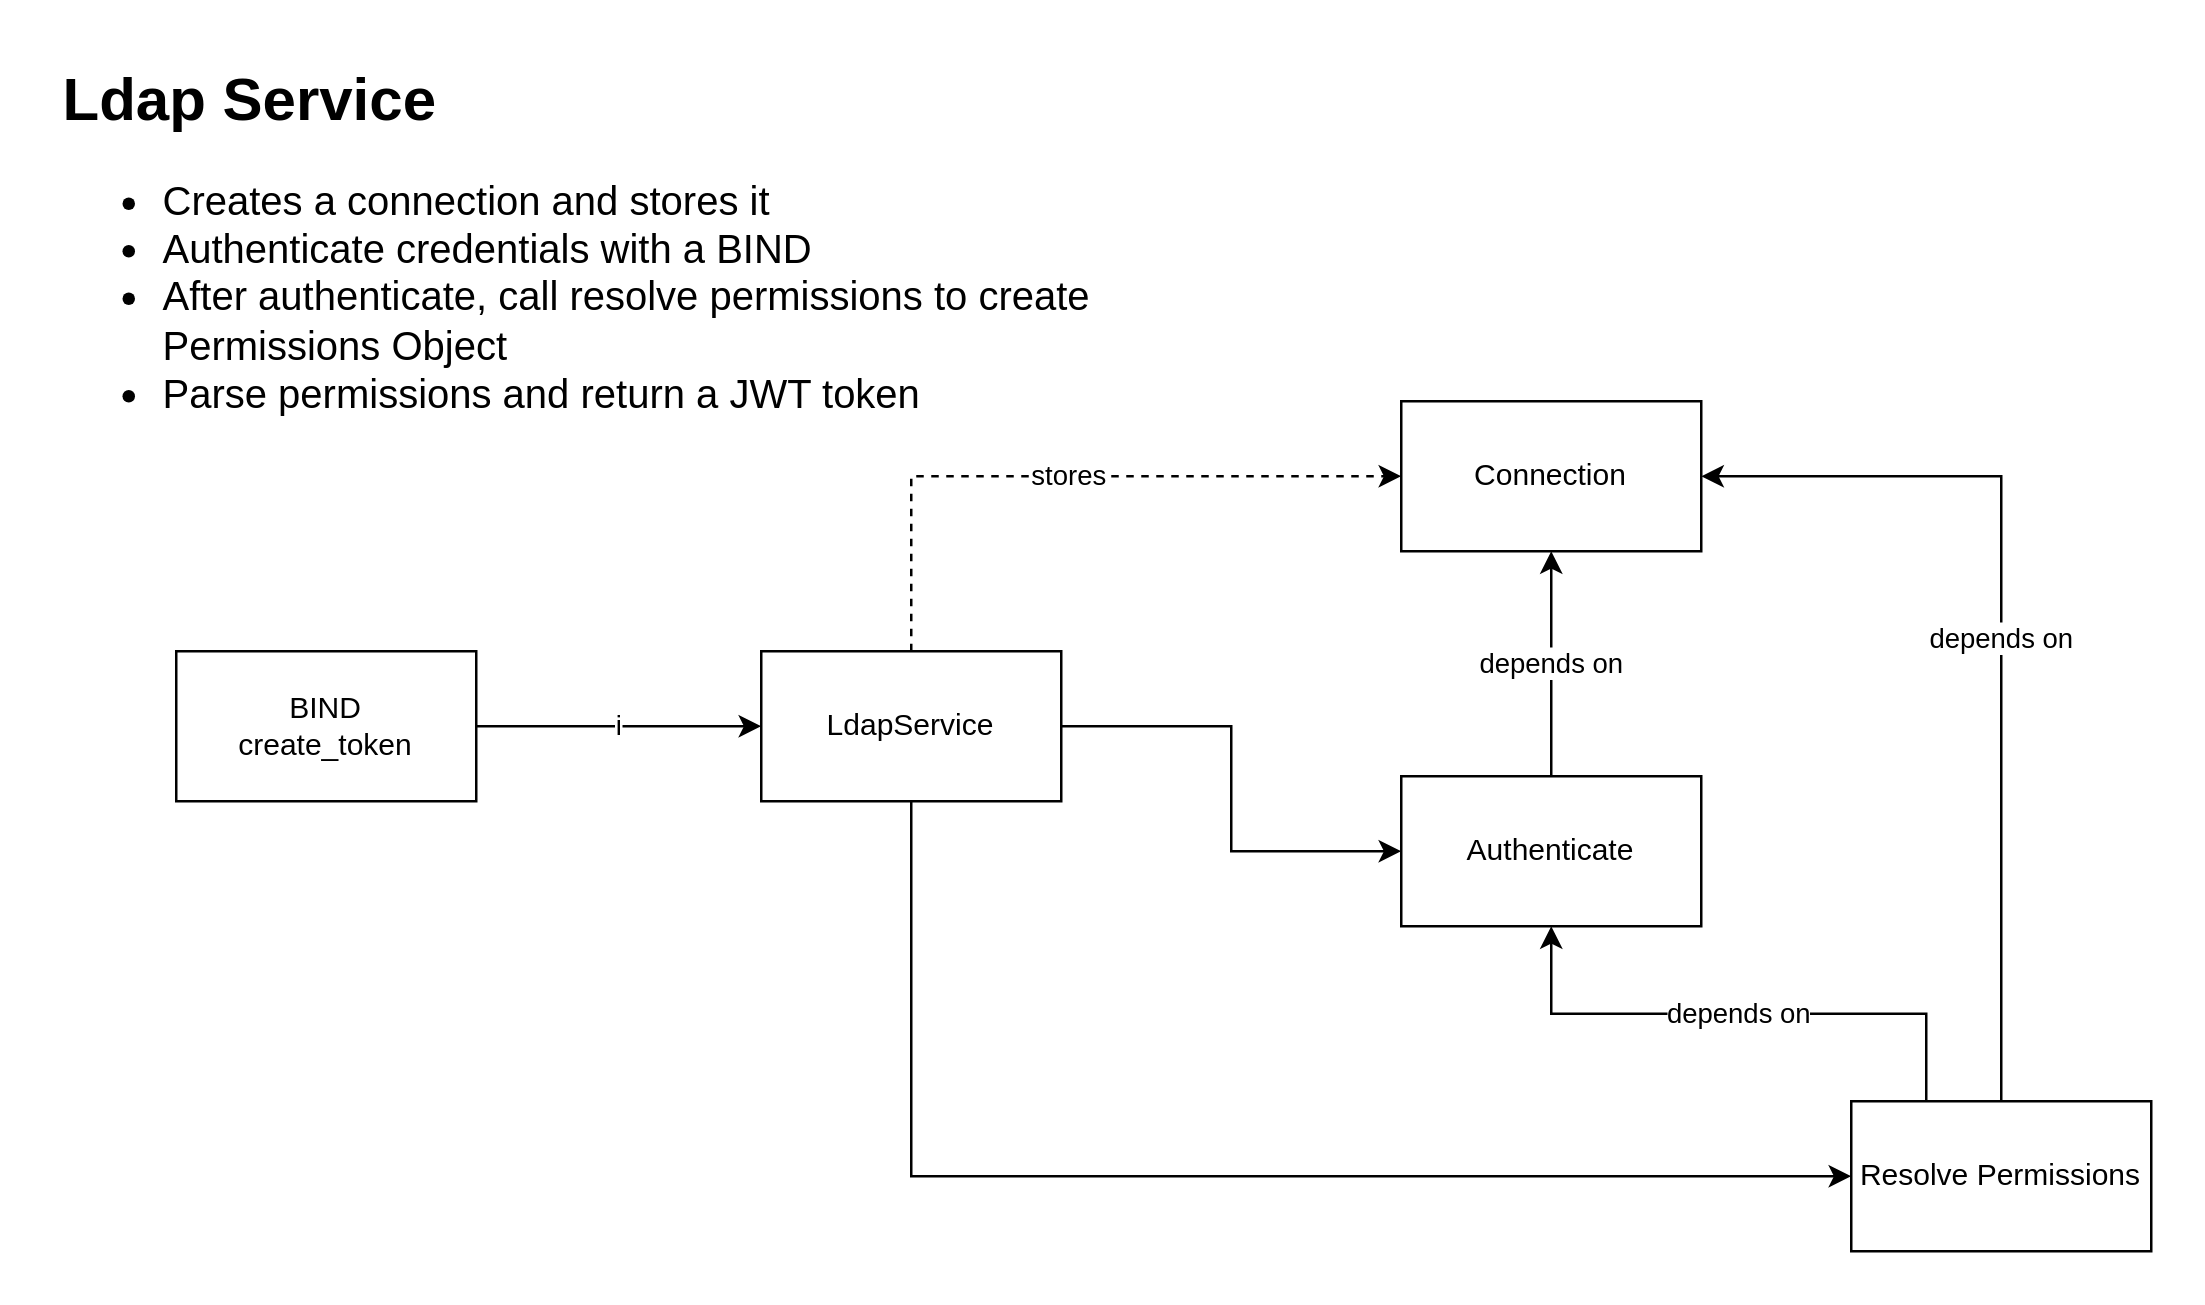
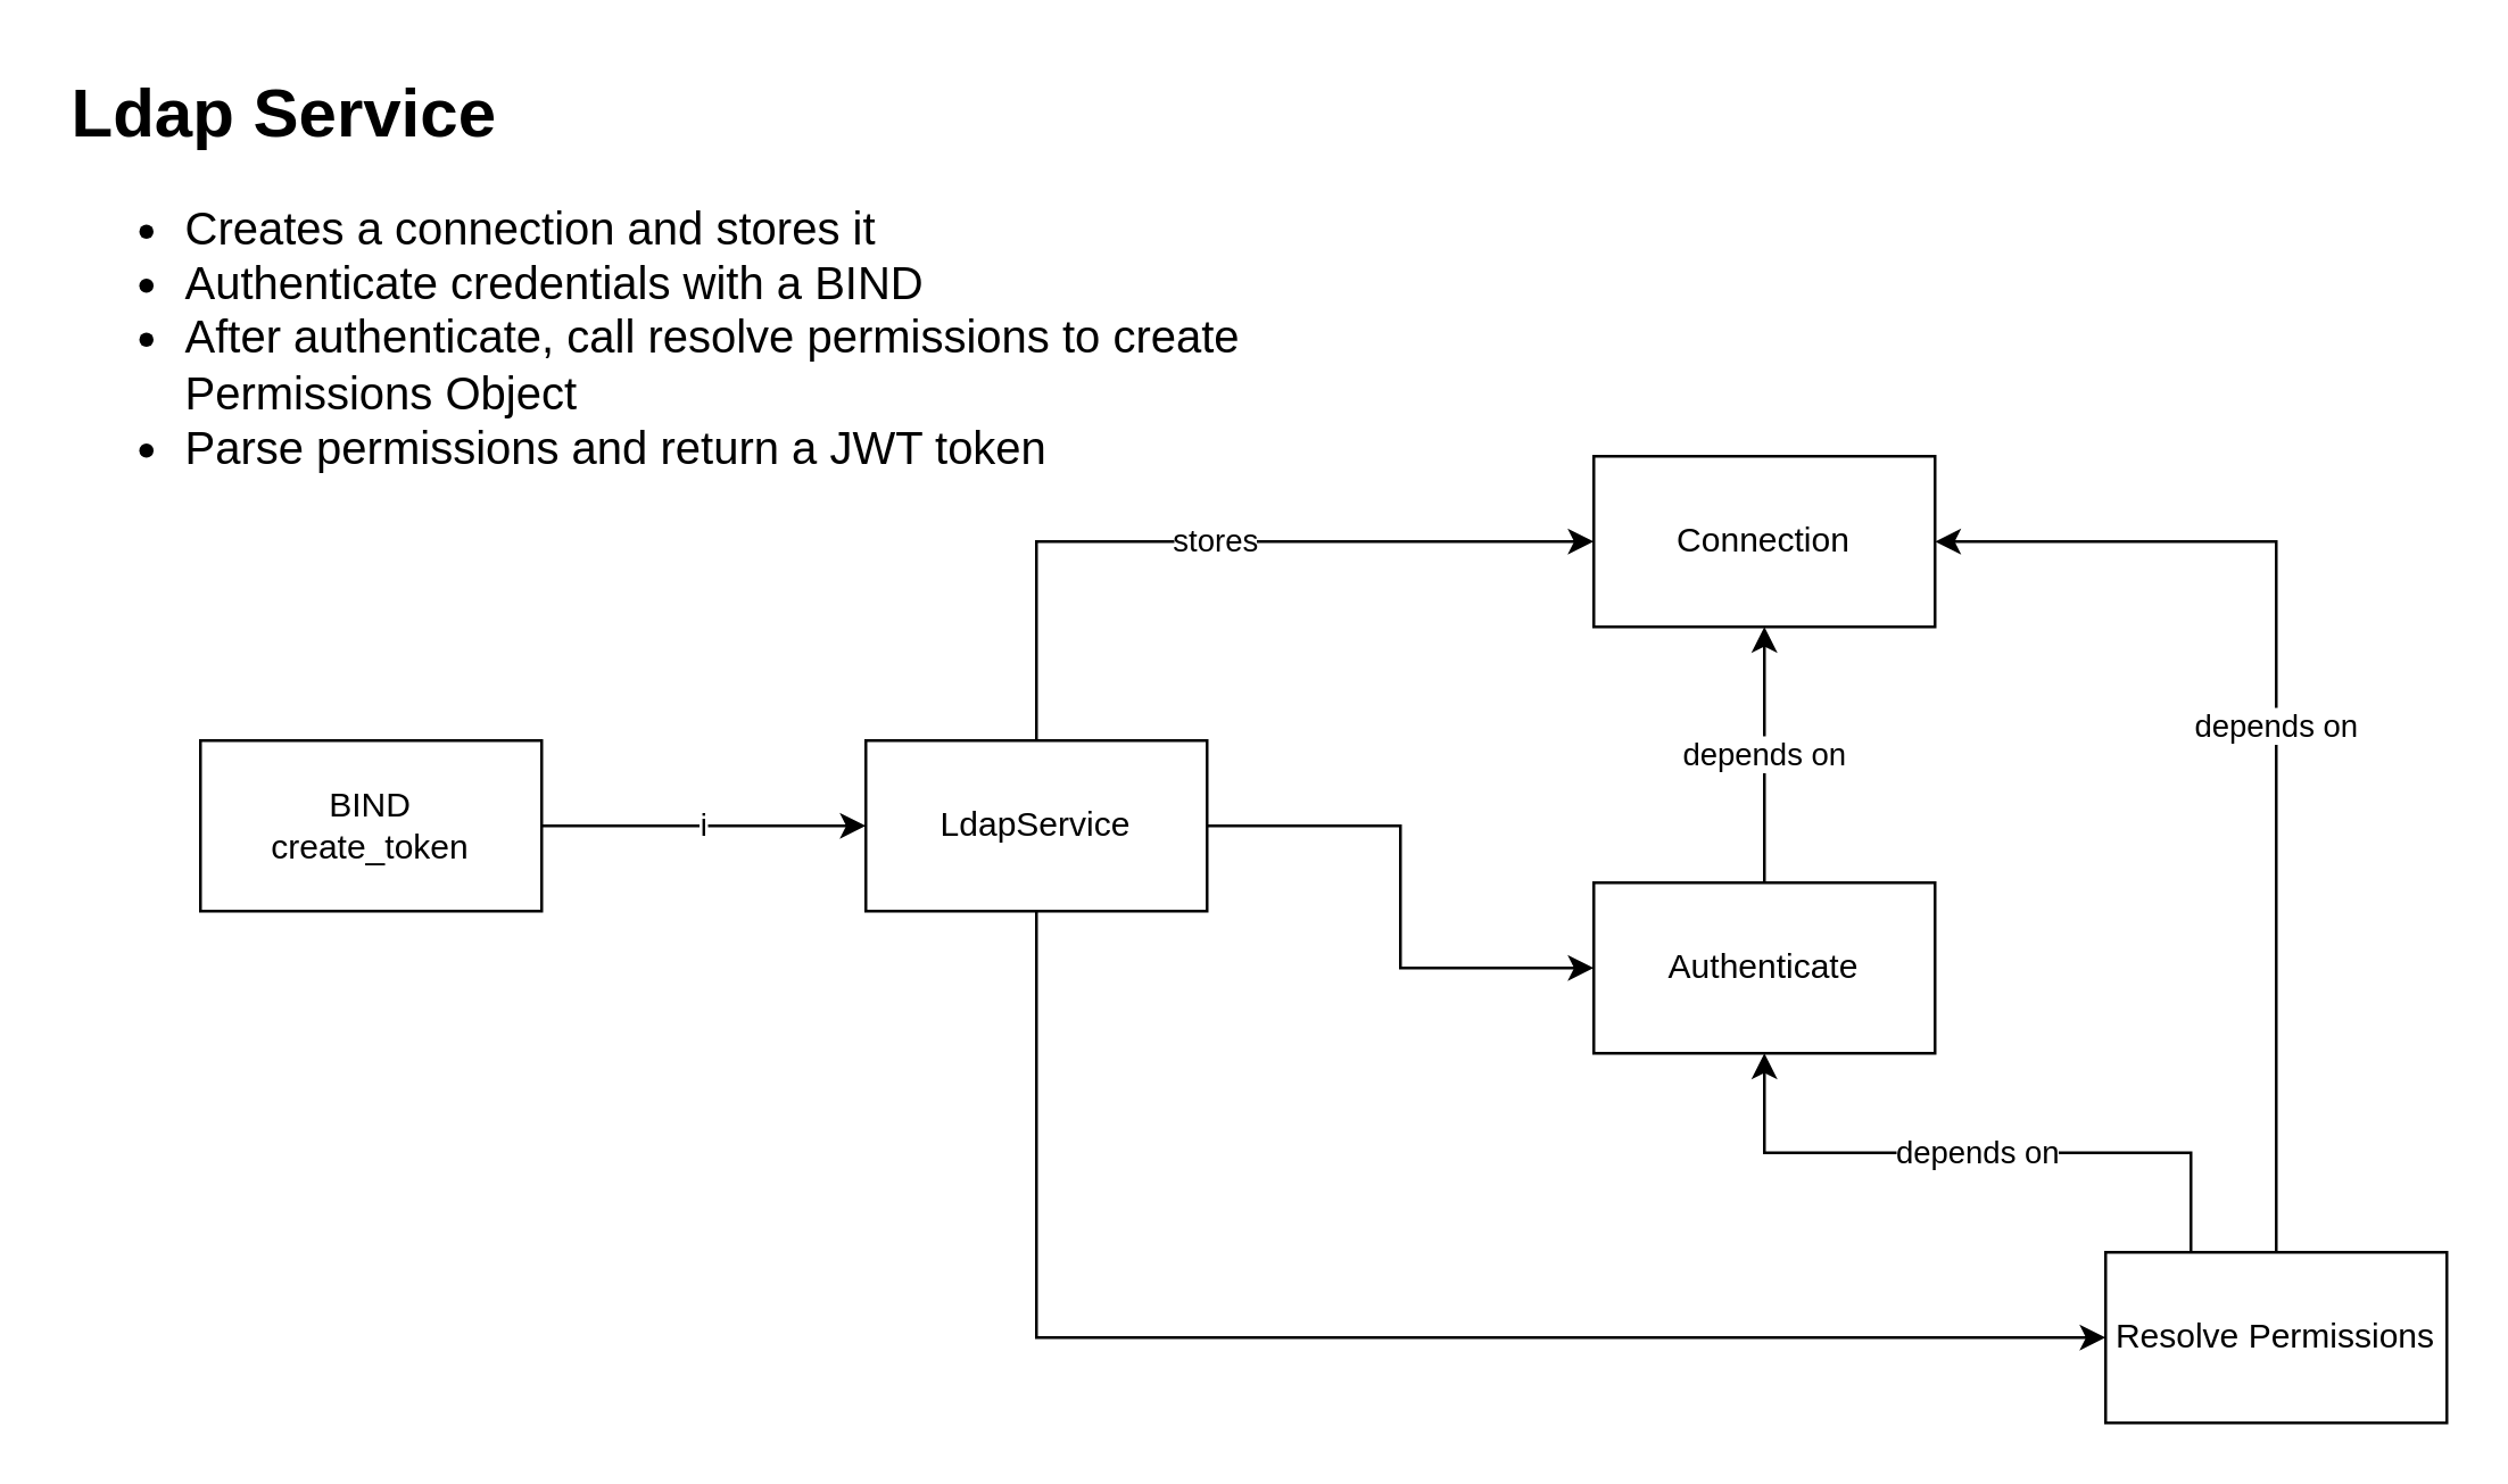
  <mxCell id="0" />
  <mxCell id="1" parent="0" />
  <mxCell id="2" value="depends on" style="edgeStyle=orthogonalEdgeStyle;rounded=0;orthogonalLoop=1;jettySize=auto;html=1;entryX=0.5;entryY=1;entryDx=0;entryDy=0;" edge="1" parent="1" source="3" target="14"><mxGeometry relative="1" as="geometry" /></mxCell>
  <mxCell id="3" value="Authenticate" style="rounded=0;whiteSpace=wrap;html=1;" vertex="1" parent="1"><mxGeometry x="560" y="310" width="120" height="60" as="geometry" /></mxCell>
  <mxCell id="4" value="depends on" style="edgeStyle=orthogonalEdgeStyle;rounded=0;orthogonalLoop=1;jettySize=auto;html=1;entryX=0.5;entryY=1;entryDx=0;entryDy=0;exitX=0.25;exitY=0;exitDx=0;exitDy=0;" edge="1" parent="1" source="6" target="3"><mxGeometry relative="1" as="geometry" /></mxCell>
  <mxCell id="5" value="depends on" style="edgeStyle=orthogonalEdgeStyle;rounded=0;orthogonalLoop=1;jettySize=auto;html=1;entryX=1;entryY=0.5;entryDx=0;entryDy=0;exitX=0.5;exitY=0;exitDx=0;exitDy=0;" edge="1" parent="1" source="6" target="14"><mxGeometry relative="1" as="geometry" /></mxCell>
  <mxCell id="6" value="Resolve Permissions" style="rounded=0;whiteSpace=wrap;html=1;" vertex="1" parent="1"><mxGeometry x="740" y="440" width="120" height="60" as="geometry" /></mxCell>
  <mxCell id="7" style="edgeStyle=orthogonalEdgeStyle;rounded=0;orthogonalLoop=1;jettySize=auto;html=1;" edge="1" parent="1" source="10" target="3"><mxGeometry relative="1" as="geometry" /></mxCell>
  <mxCell id="8" style="edgeStyle=orthogonalEdgeStyle;rounded=0;orthogonalLoop=1;jettySize=auto;html=1;entryX=0;entryY=0.5;entryDx=0;entryDy=0;exitX=0.5;exitY=1;exitDx=0;exitDy=0;" edge="1" parent="1" source="10" target="6"><mxGeometry relative="1" as="geometry" /></mxCell>
- <mxCell id="9" value="stores" style="edgeStyle=orthogonalEdgeStyle;rounded=0;orthogonalLoop=1;jettySize=auto;html=1;entryX=0;entryY=0.5;entryDx=0;entryDy=0;exitX=0.5;exitY=0;exitDx=0;exitDy=0;dashed=1;" edge="1" parent="1" source="10" target="14"><mxGeometry relative="1" as="geometry" /></mxCell>
+ <mxCell id="9" value="stores" style="edgeStyle=orthogonalEdgeStyle;rounded=0;orthogonalLoop=1;jettySize=auto;html=1;entryX=0;entryY=0.5;entryDx=0;entryDy=0;exitX=0.5;exitY=0;exitDx=0;exitDy=0;" edge="1" parent="1" source="10" target="14"><mxGeometry relative="1" as="geometry" /></mxCell>
  <mxCell id="10" value="LdapService" style="rounded=0;whiteSpace=wrap;html=1;" vertex="1" parent="1"><mxGeometry x="304" y="260" width="120" height="60" as="geometry" /></mxCell>
  <mxCell id="11" value="i" style="edgeStyle=orthogonalEdgeStyle;rounded=0;orthogonalLoop=1;jettySize=auto;html=1;entryX=0;entryY=0.5;entryDx=0;entryDy=0;" edge="1" parent="1" source="12" target="10"><mxGeometry relative="1" as="geometry" /></mxCell>
  <mxCell id="12" value="&lt;div&gt;BIND&lt;/div&gt;&lt;div&gt;create_token&lt;br&gt;&lt;/div&gt;" style="rounded=0;whiteSpace=wrap;html=1;" vertex="1" parent="1"><mxGeometry x="70" y="260" width="120" height="60" as="geometry" /></mxCell>
  <mxCell id="13" value="&lt;h1&gt;Ldap Service&lt;br&gt;&lt;/h1&gt;&lt;ul style=&quot;font-size: 16px;&quot;&gt;&lt;li&gt;Creates a connection and stores it&lt;/li&gt;&lt;li&gt;Authenticate credentials with a BIND&lt;/li&gt;&lt;li&gt;After authenticate, call resolve permissions to create Permissions Object&lt;/li&gt;&lt;li&gt;Parse permissions and return a JWT token&lt;br&gt;&lt;/li&gt;&lt;/ul&gt;" style="text;html=1;spacing=5;spacingTop=-20;whiteSpace=wrap;overflow=hidden;rounded=0;" vertex="1" parent="1"><mxGeometry x="20" y="20" width="510" height="160" as="geometry" /></mxCell>
  <mxCell id="14" value="Connection" style="rounded=0;whiteSpace=wrap;html=1;" vertex="1" parent="1"><mxGeometry x="560" y="160" width="120" height="60" as="geometry" /></mxCell>
